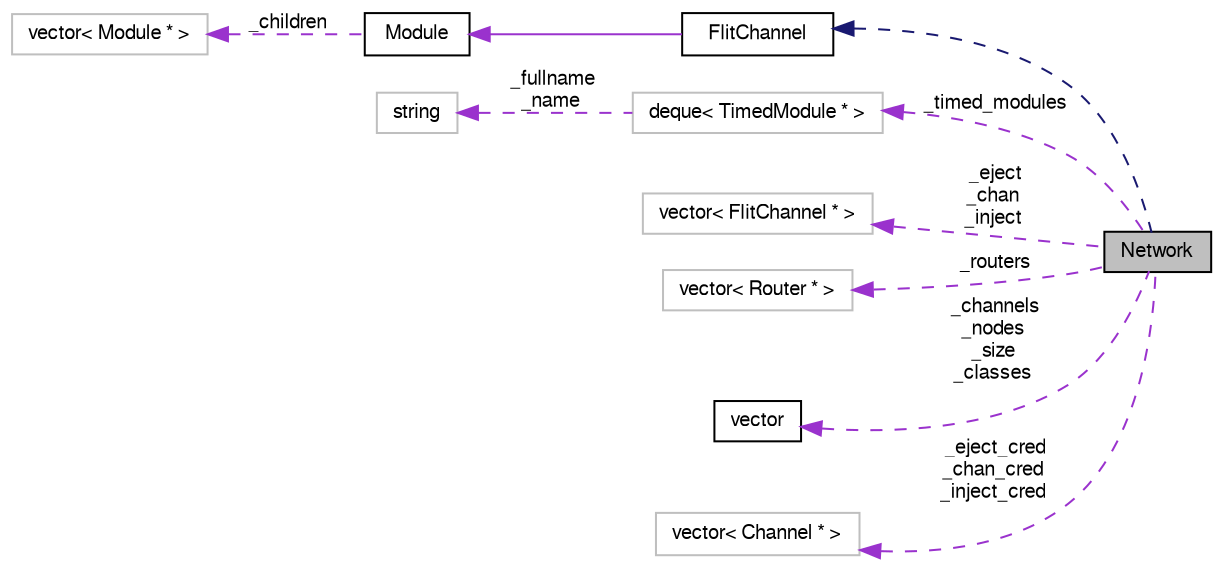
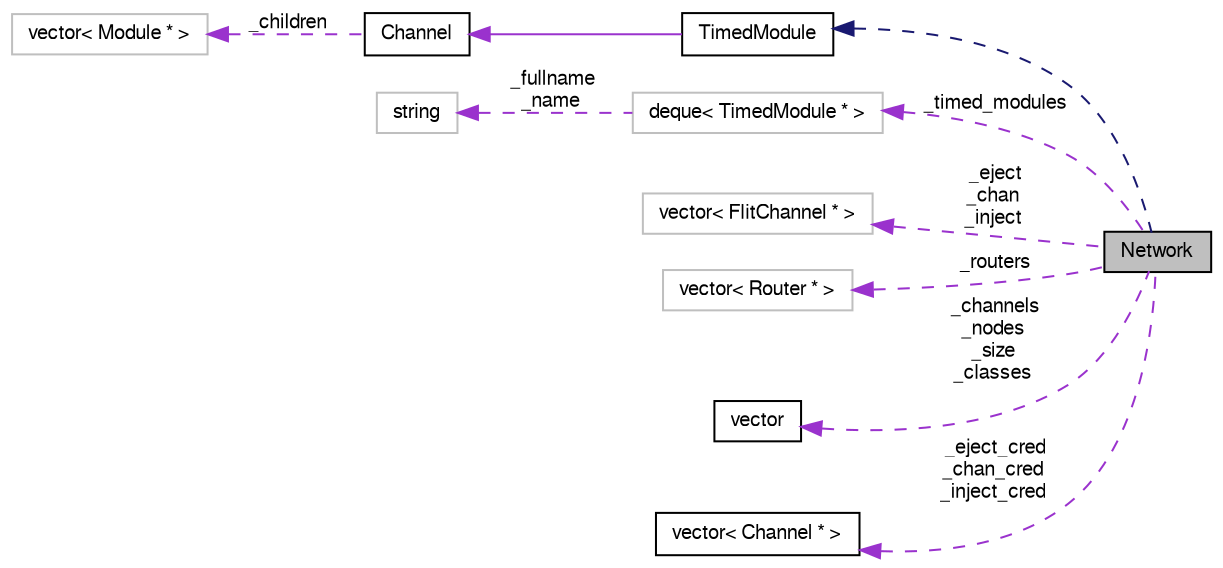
  digraph {
    rankdir=LR
    node [color=grey75 fontname=FreeSans fontsize=10 shape=record]
    edge [color=darkorchid3 dir=back fontname=FreeSans fontsize=10 labelfontname=FreeSans labelfontsize=10 style=dashed]
    n1 [color=black fillcolor=grey75 fontcolor=black height=0.2 label=Network style=filled width=0.4]
-   n2 [color=black height=0.2 label=FlitChannel width=0.4]
-   n3 [color=black height=0.2 label=Module width=0.4]
+   n2 [color=black height=0.2 label=TimedModule width=0.4]
+   n3 [color=black height=0.2 label=Channel width=0.4]
    n4 [height=0.2 label=string width=0.4]
    n5 [height=0.2 label="deque\< TimedModule * \>" width=0.4]
    n6 [height=0.2 label="vector\< Module * \>" width=0.4]
    n7 [height=0.2 label="vector\< FlitChannel * \>" width=0.4]
    n8 [height=0.2 label="vector\< Router * \>" width=0.4]
    n9 [color=black height=0.2 label=vector width=0.4]
-   n10 [height=0.2 label="vector\< Channel * \>" width=0.4]
+   n10 [color=black height=0.2 label="vector\< Channel * \>" width=0.4]
    n2 -> n1 [color=midnightblue]
    n3 -> n2 [style=solid]
    n4 -> n5 [label=" _fullname\n_name"]
    n5 -> n1 [label=" _timed_modules"]
    n6 -> n3 [label=" _children"]
    n7 -> n1 [label=" _eject\n_chan\n_inject"]
    n8 -> n1 [label=" _routers"]
    n9 -> n1 [label=" _channels\n_nodes\n_size\n_classes"]
    n10 -> n1 [label=" _eject_cred\n_chan_cred\n_inject_cred"]
  }
